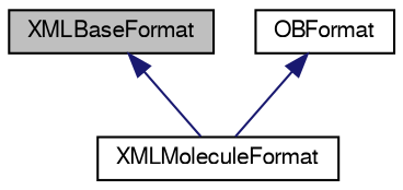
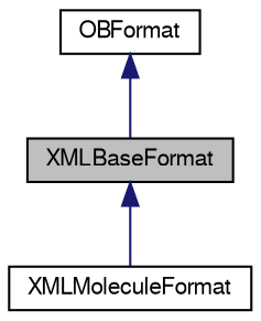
  digraph {
    node [color=black fillcolor=white fontname=FreeSans fontsize=10 shape=record style=filled]
    edge [color=midnightblue dir=back fontname=FreeSans fontsize=10 labelfontname=FreeSans labelfontsize=10 style=solid]
    n1 [fillcolor=grey75 fontcolor=black height=0.2 label=XMLBaseFormat width=0.4]
    n2 [height=0.2 label=XMLMoleculeFormat width=0.4]
    n3 [height=0.2 label=OBFormat width=0.4]
    n1 -> n2
-   n3 -> n2
+   n3 -> n1
  }
